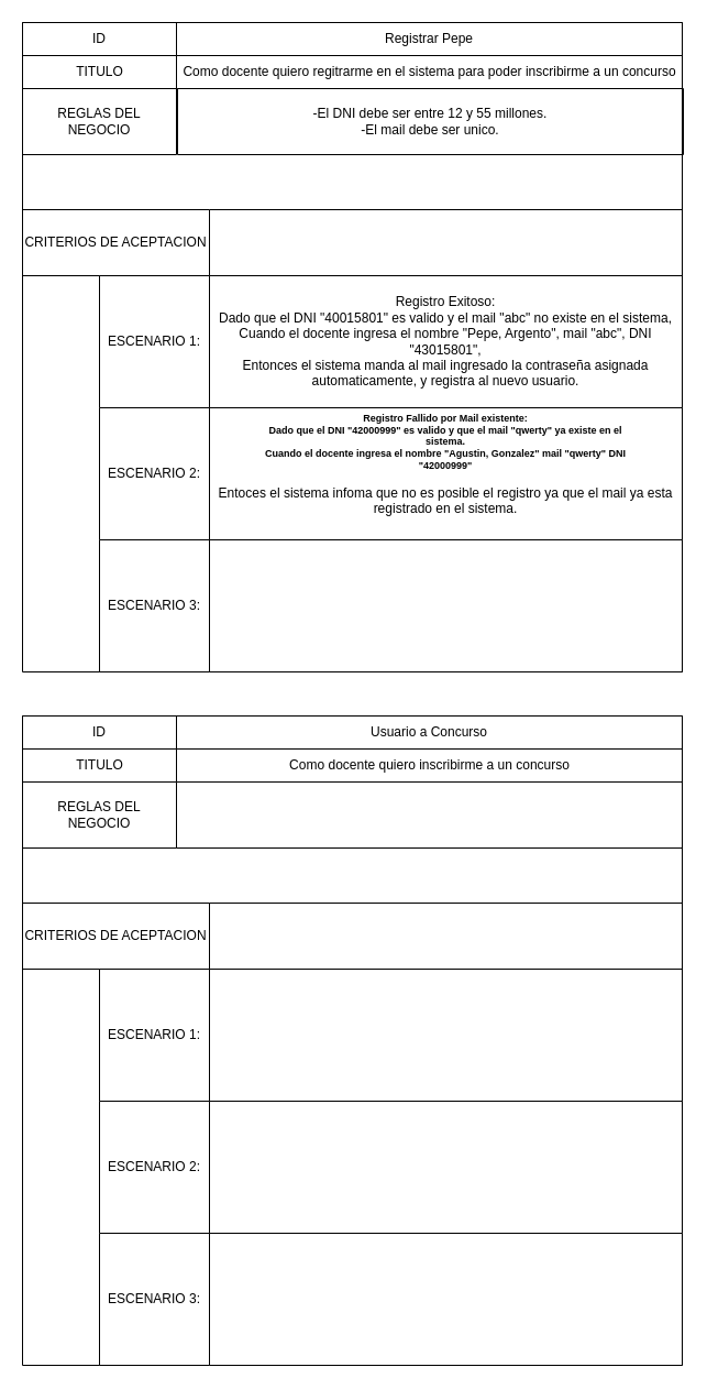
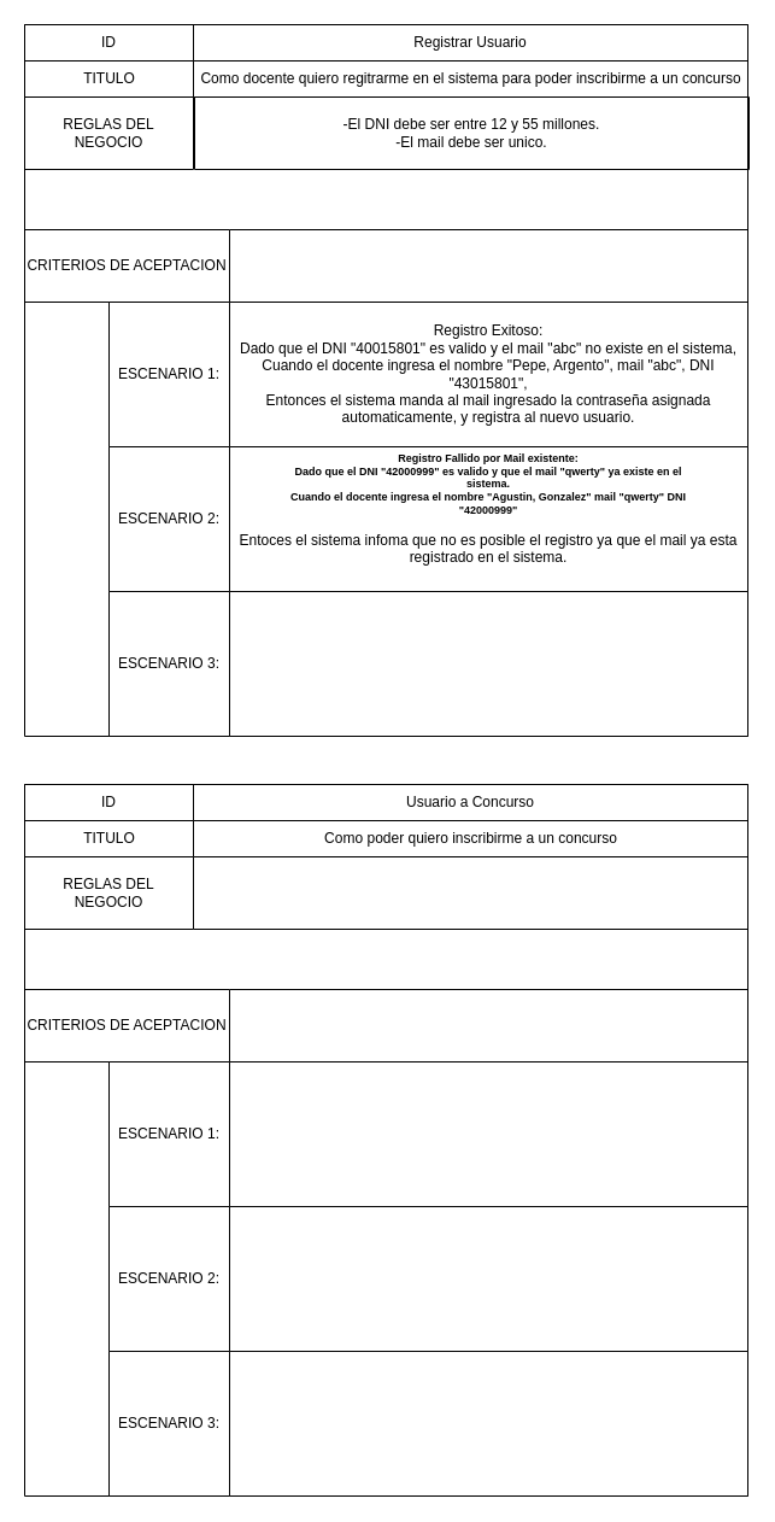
  <mxCell id="0" />
  <mxCell id="1" parent="0" />
  <mxCell id="2" value="ID" style="swimlane;fontStyle=0;childLayout=stackLayout;horizontal=1;startSize=30;horizontalStack=0;resizeParent=1;resizeParentMax=0;resizeLast=0;collapsible=1;marginBottom=0;whiteSpace=wrap;html=1;" parent="1" vertex="1"><mxGeometry x="20" y="20" width="140" height="90" as="geometry" /></mxCell>
  <mxCell id="3" value="TITULO" style="text;html=1;align=center;verticalAlign=middle;resizable=0;points=[];autosize=1;strokeColor=none;fillColor=none;" parent="2" vertex="1"><mxGeometry y="30" width="140" height="30" as="geometry" /></mxCell>
  <mxCell id="4" value="Descripción" style="text;html=1;align=center;verticalAlign=middle;resizable=0;points=[];autosize=1;strokeColor=none;fillColor=none;" parent="2" vertex="1"><mxGeometry y="60" width="140" height="30" as="geometry" /></mxCell>
- <mxCell id="5" value="Registrar Pepe" style="swimlane;fontStyle=0;childLayout=stackLayout;horizontal=1;startSize=30;horizontalStack=0;resizeParent=1;resizeParentMax=0;resizeLast=0;collapsible=1;marginBottom=0;whiteSpace=wrap;html=1;" parent="1" vertex="1"><mxGeometry x="160" y="20" width="460" height="60" as="geometry" /></mxCell>
+ <mxCell id="5" value="Registrar Usuario" style="swimlane;fontStyle=0;childLayout=stackLayout;horizontal=1;startSize=30;horizontalStack=0;resizeParent=1;resizeParentMax=0;resizeLast=0;collapsible=1;marginBottom=0;whiteSpace=wrap;html=1;" parent="1" vertex="1"><mxGeometry x="160" y="20" width="460" height="60" as="geometry" /></mxCell>
  <mxCell id="6" value="Como docente quiero regitrarme en el sistema para poder inscribirme a un concurso" style="text;html=1;align=center;verticalAlign=middle;resizable=0;points=[];autosize=1;strokeColor=none;fillColor=none;" parent="5" vertex="1"><mxGeometry y="30" width="460" height="30" as="geometry" /></mxCell>
  <mxCell id="7" value="REGLAS DEL&lt;div&gt;NEGOCIO&lt;/div&gt;" style="swimlane;fontStyle=0;childLayout=stackLayout;horizontal=1;startSize=60;horizontalStack=0;resizeParent=1;resizeParentMax=0;resizeLast=0;collapsible=1;marginBottom=0;whiteSpace=wrap;html=1;" parent="1" vertex="1"><mxGeometry x="20" y="80" width="140" height="60" as="geometry" /></mxCell>
  <mxCell id="8" value="-El DNI debe ser entre 12 y 55 millones.&lt;div&gt;-El mail debe ser unico.&lt;/div&gt;" style="swimlane;fontStyle=0;childLayout=stackLayout;horizontal=1;startSize=60;horizontalStack=0;resizeParent=1;resizeParentMax=0;resizeLast=0;collapsible=1;marginBottom=0;whiteSpace=wrap;html=1;" parent="1" vertex="1"><mxGeometry x="161" y="80" width="460" height="60" as="geometry" /></mxCell>
  <mxCell id="9" value="CRITERIOS DE ACEPTACION" style="swimlane;fontStyle=0;childLayout=stackLayout;horizontal=1;startSize=60;horizontalStack=0;resizeParent=1;resizeParentMax=0;resizeLast=0;collapsible=1;marginBottom=0;whiteSpace=wrap;html=1;" parent="1" vertex="1"><mxGeometry x="20" y="190" width="170" height="60" as="geometry" /></mxCell>
  <mxCell id="10" value="" style="swimlane;fontStyle=0;childLayout=stackLayout;horizontal=1;startSize=60;horizontalStack=0;resizeParent=1;resizeParentMax=0;resizeLast=0;collapsible=1;marginBottom=0;whiteSpace=wrap;html=1;" parent="1" vertex="1"><mxGeometry x="190" y="190" width="430" height="60" as="geometry" /></mxCell>
  <mxCell id="11" value="ESCENARIO 1:" style="swimlane;fontStyle=0;childLayout=stackLayout;horizontal=1;startSize=120;horizontalStack=0;resizeParent=1;resizeParentMax=0;resizeLast=0;collapsible=1;marginBottom=0;whiteSpace=wrap;html=1;" parent="1" vertex="1"><mxGeometry x="90" y="250" width="100" height="120" as="geometry" /></mxCell>
  <mxCell id="12" value="Registro Exitoso:&lt;div&gt;Dado que el DNI &quot;40015801&quot; es valido y el mail &quot;abc&quot; no existe en el sistema,&lt;/div&gt;&lt;div&gt;Cuando el docente ingresa el nombre &quot;Pepe, Argento&quot;, mail &quot;abc&quot;, DNI &quot;43015801&quot;,&lt;/div&gt;&lt;div&gt;Entonces&amp;nbsp;el sistema manda al mail ingresado la contraseña asignada automaticamente, y registra al nuevo usuario.&lt;/div&gt;" style="swimlane;fontStyle=0;childLayout=stackLayout;horizontal=1;startSize=120;horizontalStack=0;resizeParent=1;resizeParentMax=0;resizeLast=0;collapsible=1;marginBottom=0;whiteSpace=wrap;html=1;" parent="1" vertex="1"><mxGeometry x="190" y="250" width="430" height="120" as="geometry" /></mxCell>
  <mxCell id="13" value="" style="swimlane;startSize=0;" parent="1" vertex="1"><mxGeometry x="20" y="20" width="600" height="590" as="geometry" /></mxCell>
  <mxCell id="14" value="ESCENARIO 2:" style="swimlane;fontStyle=0;childLayout=stackLayout;horizontal=1;startSize=120;horizontalStack=0;resizeParent=1;resizeParentMax=0;resizeLast=0;collapsible=1;marginBottom=0;whiteSpace=wrap;html=1;" parent="13" vertex="1"><mxGeometry x="70" y="350" width="100" height="120" as="geometry" /></mxCell>
  <mxCell id="15" value="&lt;h4 style=&quot;font-size: 9px;&quot;&gt;Registro Fallido por Mail existente:&lt;br&gt;Dado que el DNI &quot;42000999&quot; es valido y que el mail &quot;qwerty&quot; ya existe en el&lt;br&gt; sistema.&lt;br&gt;Cuando el docente ingresa el nombre &quot;Agustin, Gonzalez&quot; mail &quot;qwerty&quot; DNI&lt;br&gt; &quot;42000999&quot;&lt;/h4&gt;&lt;div&gt;Entoces el sistema infoma que no es posible el registro ya que&amp;nbsp;&lt;span style=&quot;background-color: initial;&quot;&gt;el mail ya esta registrado en el sistema.&lt;/span&gt;&lt;/div&gt;&lt;pre style=&quot;font-size: 9px;&quot;&gt;&lt;br&gt;&lt;/pre&gt;" style="swimlane;fontStyle=0;childLayout=stackLayout;horizontal=1;startSize=120;horizontalStack=0;resizeParent=1;resizeParentMax=0;resizeLast=0;collapsible=1;marginBottom=0;whiteSpace=wrap;html=1;" parent="13" vertex="1"><mxGeometry x="170" y="350" width="430" height="120" as="geometry" /></mxCell>
  <mxCell id="16" value="ESCENARIO 3:" style="swimlane;fontStyle=0;childLayout=stackLayout;horizontal=1;startSize=120;horizontalStack=0;resizeParent=1;resizeParentMax=0;resizeLast=0;collapsible=1;marginBottom=0;whiteSpace=wrap;html=1;" parent="13" vertex="1"><mxGeometry x="70" y="470" width="100" height="120" as="geometry" /></mxCell>
  <mxCell id="17" value="&lt;pre style=&quot;font-size: 9px;&quot;&gt;&lt;br&gt;&lt;/pre&gt;" style="swimlane;fontStyle=0;childLayout=stackLayout;horizontal=1;startSize=120;horizontalStack=0;resizeParent=1;resizeParentMax=0;resizeLast=0;collapsible=1;marginBottom=0;whiteSpace=wrap;html=1;" parent="13" vertex="1"><mxGeometry x="170" y="470" width="430" height="120" as="geometry" /></mxCell>
  <mxCell id="18" value="ID" style="swimlane;fontStyle=0;childLayout=stackLayout;horizontal=1;startSize=30;horizontalStack=0;resizeParent=1;resizeParentMax=0;resizeLast=0;collapsible=1;marginBottom=0;whiteSpace=wrap;html=1;" vertex="1" parent="1"><mxGeometry x="20" y="650" width="140" height="90" as="geometry" /></mxCell>
  <mxCell id="19" value="TITULO" style="text;html=1;align=center;verticalAlign=middle;resizable=0;points=[];autosize=1;strokeColor=none;fillColor=none;" vertex="1" parent="18"><mxGeometry y="30" width="140" height="30" as="geometry" /></mxCell>
  <mxCell id="20" value="Descripción" style="text;html=1;align=center;verticalAlign=middle;resizable=0;points=[];autosize=1;strokeColor=none;fillColor=none;" vertex="1" parent="18"><mxGeometry y="60" width="140" height="30" as="geometry" /></mxCell>
  <mxCell id="21" value="Usuario a Concurso" style="swimlane;fontStyle=0;childLayout=stackLayout;horizontal=1;startSize=30;horizontalStack=0;resizeParent=1;resizeParentMax=0;resizeLast=0;collapsible=1;marginBottom=0;whiteSpace=wrap;html=1;" vertex="1" parent="1"><mxGeometry x="160" y="650" width="460" height="60" as="geometry" /></mxCell>
- <mxCell id="22" value="Como docente quiero inscribirme a un concurso" style="text;html=1;align=center;verticalAlign=middle;resizable=0;points=[];autosize=1;strokeColor=none;fillColor=none;" vertex="1" parent="21"><mxGeometry y="30" width="460" height="30" as="geometry" /></mxCell>
+ <mxCell id="22" value="Como poder quiero inscribirme a un concurso" style="text;html=1;align=center;verticalAlign=middle;resizable=0;points=[];autosize=1;strokeColor=none;fillColor=none;" vertex="1" parent="21"><mxGeometry y="30" width="460" height="30" as="geometry" /></mxCell>
  <mxCell id="23" value="REGLAS DEL&lt;div&gt;NEGOCIO&lt;/div&gt;" style="swimlane;fontStyle=0;childLayout=stackLayout;horizontal=1;startSize=60;horizontalStack=0;resizeParent=1;resizeParentMax=0;resizeLast=0;collapsible=1;marginBottom=0;whiteSpace=wrap;html=1;" vertex="1" parent="1"><mxGeometry x="20" y="710" width="140" height="60" as="geometry" /></mxCell>
  <mxCell id="24" value="" style="swimlane;fontStyle=0;childLayout=stackLayout;horizontal=1;startSize=60;horizontalStack=0;resizeParent=1;resizeParentMax=0;resizeLast=0;collapsible=1;marginBottom=0;whiteSpace=wrap;html=1;" vertex="1" parent="1"><mxGeometry x="160" y="710" width="460" height="60" as="geometry" /></mxCell>
  <mxCell id="25" value="CRITERIOS DE ACEPTACION" style="swimlane;fontStyle=0;childLayout=stackLayout;horizontal=1;startSize=60;horizontalStack=0;resizeParent=1;resizeParentMax=0;resizeLast=0;collapsible=1;marginBottom=0;whiteSpace=wrap;html=1;" vertex="1" parent="1"><mxGeometry x="20" y="820" width="170" height="60" as="geometry" /></mxCell>
  <mxCell id="26" value="" style="swimlane;fontStyle=0;childLayout=stackLayout;horizontal=1;startSize=60;horizontalStack=0;resizeParent=1;resizeParentMax=0;resizeLast=0;collapsible=1;marginBottom=0;whiteSpace=wrap;html=1;" vertex="1" parent="1"><mxGeometry x="190" y="820" width="430" height="60" as="geometry" /></mxCell>
  <mxCell id="27" value="ESCENARIO 1:" style="swimlane;fontStyle=0;childLayout=stackLayout;horizontal=1;startSize=120;horizontalStack=0;resizeParent=1;resizeParentMax=0;resizeLast=0;collapsible=1;marginBottom=0;whiteSpace=wrap;html=1;" vertex="1" parent="1"><mxGeometry x="90" y="880" width="100" height="120" as="geometry" /></mxCell>
  <mxCell id="28" value="&lt;pre style=&quot;font-size: 9px;&quot;&gt;&lt;br&gt;&lt;/pre&gt;" style="swimlane;fontStyle=0;childLayout=stackLayout;horizontal=1;startSize=120;horizontalStack=0;resizeParent=1;resizeParentMax=0;resizeLast=0;collapsible=1;marginBottom=0;whiteSpace=wrap;html=1;" vertex="1" parent="1"><mxGeometry x="190" y="880" width="430" height="120" as="geometry" /></mxCell>
  <mxCell id="29" value="" style="swimlane;startSize=0;" vertex="1" parent="1"><mxGeometry x="20" y="650" width="600" height="590" as="geometry" /></mxCell>
  <mxCell id="30" value="ESCENARIO 2:" style="swimlane;fontStyle=0;childLayout=stackLayout;horizontal=1;startSize=120;horizontalStack=0;resizeParent=1;resizeParentMax=0;resizeLast=0;collapsible=1;marginBottom=0;whiteSpace=wrap;html=1;" vertex="1" parent="29"><mxGeometry x="70" y="350" width="100" height="120" as="geometry" /></mxCell>
  <mxCell id="31" value="&lt;pre style=&quot;font-size: 9px;&quot;&gt;&lt;br&gt;&lt;/pre&gt;" style="swimlane;fontStyle=0;childLayout=stackLayout;horizontal=1;startSize=120;horizontalStack=0;resizeParent=1;resizeParentMax=0;resizeLast=0;collapsible=1;marginBottom=0;whiteSpace=wrap;html=1;" vertex="1" parent="29"><mxGeometry x="170" y="350" width="430" height="120" as="geometry" /></mxCell>
  <mxCell id="32" value="ESCENARIO 3:" style="swimlane;fontStyle=0;childLayout=stackLayout;horizontal=1;startSize=120;horizontalStack=0;resizeParent=1;resizeParentMax=0;resizeLast=0;collapsible=1;marginBottom=0;whiteSpace=wrap;html=1;" vertex="1" parent="29"><mxGeometry x="70" y="470" width="100" height="120" as="geometry" /></mxCell>
  <mxCell id="33" value="&lt;pre style=&quot;font-size: 9px;&quot;&gt;&lt;br&gt;&lt;/pre&gt;" style="swimlane;fontStyle=0;childLayout=stackLayout;horizontal=1;startSize=120;horizontalStack=0;resizeParent=1;resizeParentMax=0;resizeLast=0;collapsible=1;marginBottom=0;whiteSpace=wrap;html=1;" vertex="1" parent="29"><mxGeometry x="170" y="470" width="430" height="120" as="geometry" /></mxCell>
